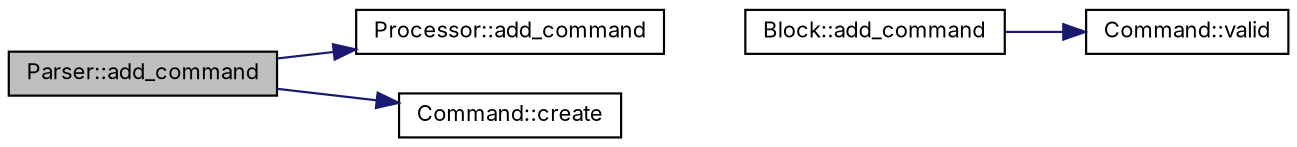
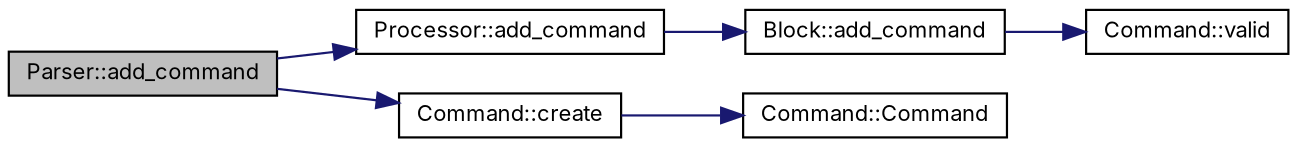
  digraph {
    fontname=Inter
    rankdir=LR
    node [color=black fillcolor=white fontname=Inter fontsize=10 shape=record style=filled]
    edge [color=midnightblue fontname=Inter fontsize=10 labelfontname=Helvetica labelfontsize=10 style=solid]
    n1 [fillcolor=grey75 fontcolor=black height=0.2 label="Parser::add_command" width=0.4]
    n2 [height=0.2 label="Processor::add_command" width=0.4]
    n3 [height=0.2 label="Command::create" width=0.4]
    n4 [height=0.2 label="Block::add_command" width=0.4]
+   n5 [height=0.2 label="Command::Command" width=0.4]
    n6 [height=0.2 label="Command::valid" width=0.4]
    n1 -> n2
    n1 -> n3
+   n2 -> n4
+   n3 -> n5
    n4 -> n6
  }
